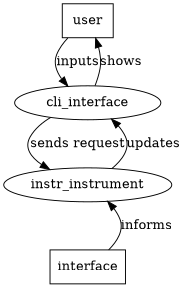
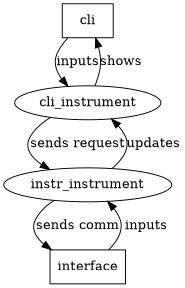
  digraph {
-   user [shape=box]
-   cli_interface
+   user [shape=box label=cli]
+   cli_interface [label=cli_instrument]
    n3 [label=instr_instrument]
    n4 [label=interface shape=box]
    user -> cli_interface [label=inputs]
    cli_interface -> user [label=shows]
    cli_interface -> n3 [label="sends request"]
    n3 -> cli_interface [label=updates]
-   n4 -> n3 [label=informs]
+   n3 -> n4 [label="sends comm"]
+   n4 -> n3 [label=inputs]
  }
